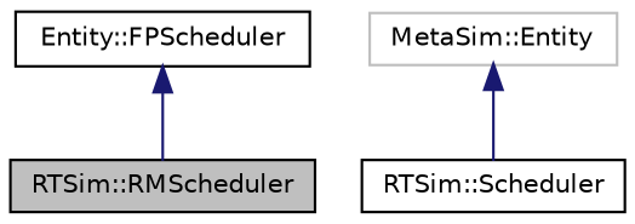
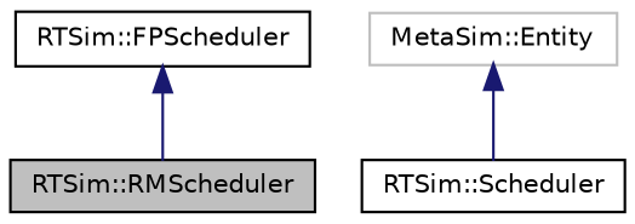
  digraph {
    node [color=black fillcolor=white fontname=Helvetica fontsize=10 shape=record style=filled]
    edge [color=midnightblue dir=back fontname=Helvetica fontsize=10 labelfontname=Helvetica labelfontsize=10 style=solid]
    n1 [fillcolor=grey75 fontcolor=black height=0.2 label="RTSim::RMScheduler" width=0.4]
-   n2 [height=0.2 label="Entity::FPScheduler" width=0.4]
+   n2 [height=0.2 label="RTSim::FPScheduler" width=0.4]
    n3 [height=0.2 label="RTSim::Scheduler" width=0.4]
    n4 [color=grey75 height=0.2 label="MetaSim::Entity" width=0.4]
    n2 -> n1
    n4 -> n3
  }
